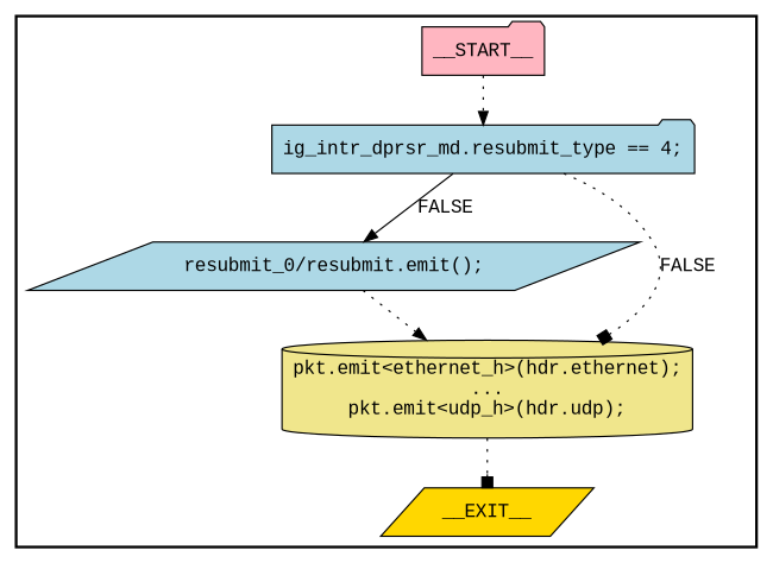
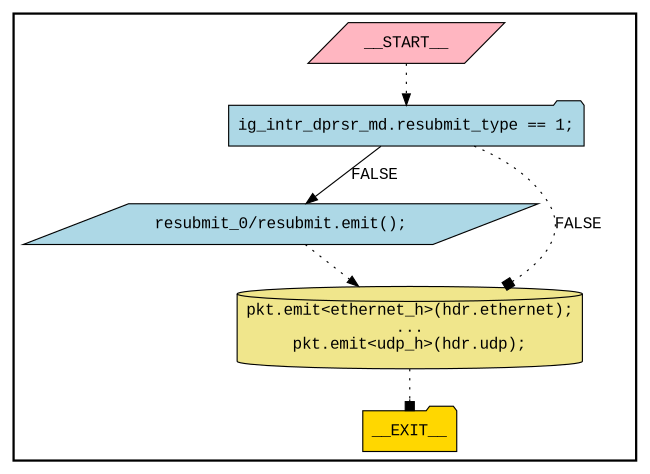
  digraph {
    fontname="Liberation Mono"
    node [fillcolor=lightblue fontname="Liberation Mono" shape=parallelogram style="solid,filled"]
    edge [arrowhead=normal fontname="Liberation Mono" style=dotted]
-   n1 [fillcolor=lightpink label=__START__ shape=folder]
-   n2 [label="ig_intr_dprsr_md.resubmit_type == 4;" shape=folder]
-   n3 [fillcolor=gold label=__EXIT__]
+   n1 [fillcolor=lightpink label=__START__]
+   n2 [label="ig_intr_dprsr_md.resubmit_type == 1;" shape=folder]
+   n3 [fillcolor=gold label=__EXIT__ shape=folder]
    n4 [label="resubmit_0/resubmit.emit();"]
    n5 [fillcolor=khaki label="pkt.emit<ethernet_h>(hdr.ethernet);\n...\npkt.emit<udp_h>(hdr.udp);" shape=cylinder]
    subgraph cluster_1 {
      labeljust=r
      style=bold
      n1
      n2
      n3
      n4
      n5
    }
    n1 -> n2
    n2 -> n4 [label=FALSE style=solid]
    n2 -> n5 [arrowhead=box label=FALSE]
    n4 -> n5
    n5 -> n3 [arrowhead=box]
  }
